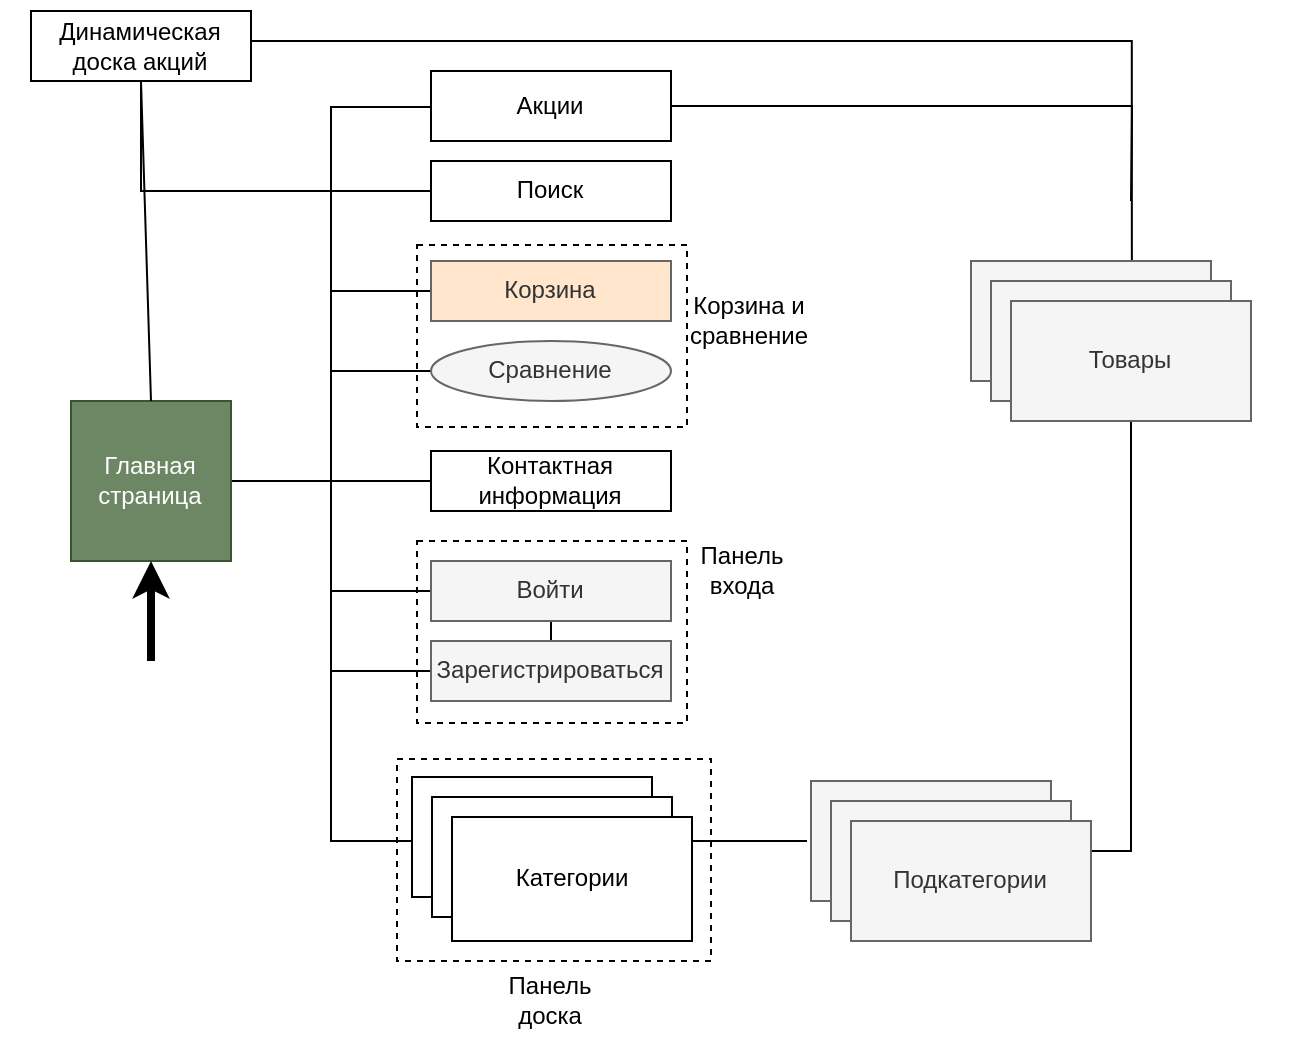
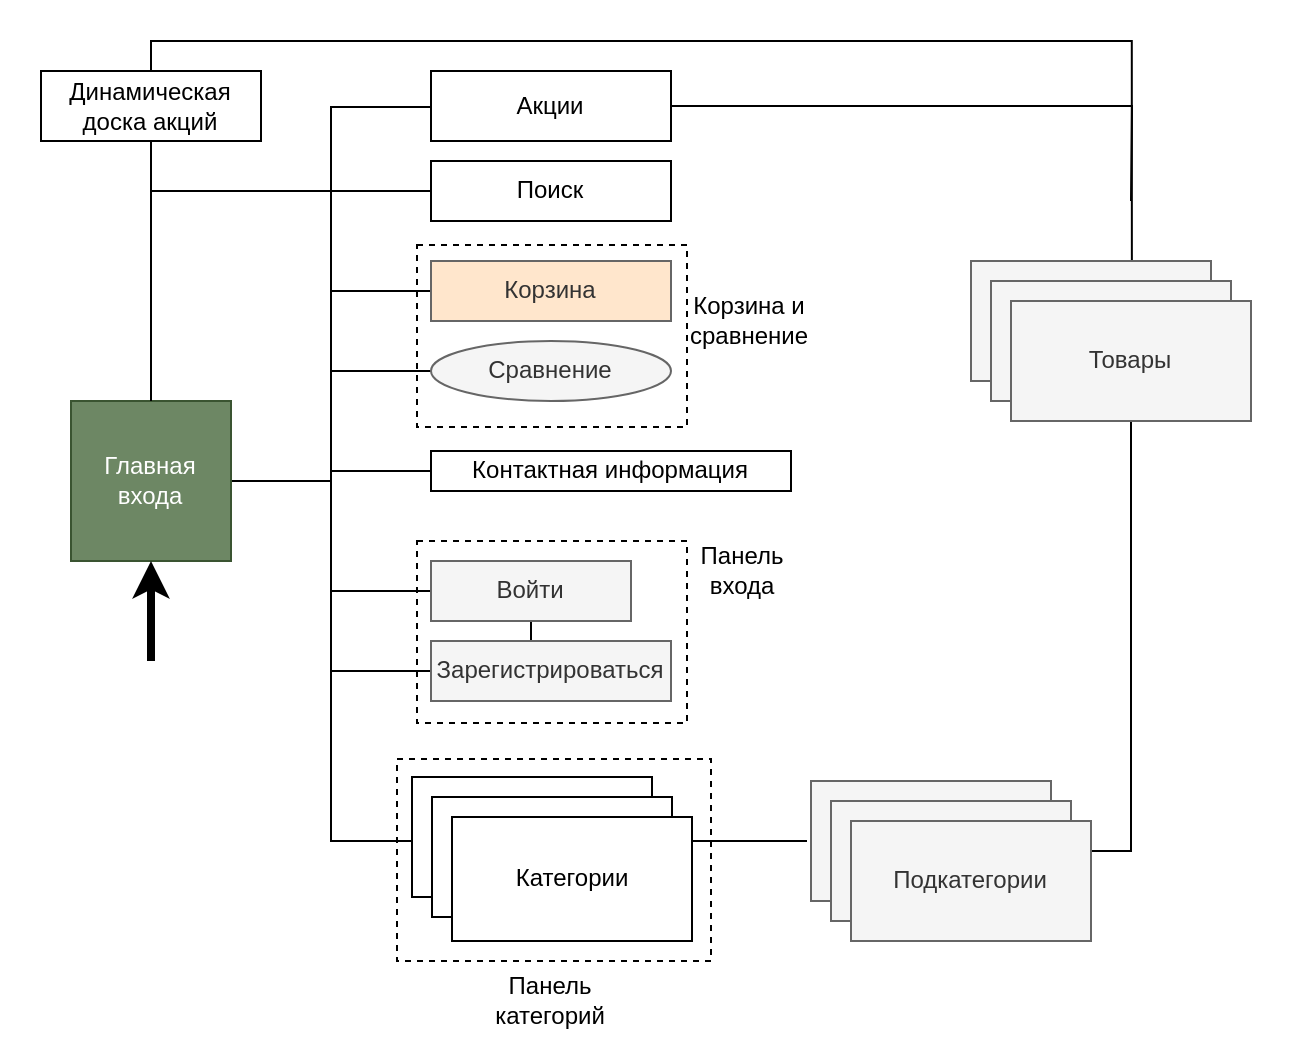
  <mxCell id="0" />
  <mxCell id="1" parent="0" />
  <mxCell id="2" value="" style="rounded=0;whiteSpace=wrap;html=1;dashed=1;" vertex="1" parent="1"><mxGeometry x="198" y="379" width="157" height="101" as="geometry" /></mxCell>
  <mxCell id="3" value="" style="rounded=0;whiteSpace=wrap;html=1;dashed=1;" vertex="1" parent="1"><mxGeometry x="208" y="122" width="135" height="91" as="geometry" /></mxCell>
  <mxCell id="4" value="" style="rounded=0;whiteSpace=wrap;html=1;dashed=1;" vertex="1" parent="1"><mxGeometry x="208" y="270" width="135" height="91" as="geometry" /></mxCell>
  <mxCell id="5" style="edgeStyle=orthogonalEdgeStyle;rounded=0;orthogonalLoop=1;jettySize=auto;html=1;entryX=0;entryY=0.75;entryDx=0;entryDy=0;endArrow=none;endFill=0;" edge="1" parent="1" source="13" target="17"><mxGeometry relative="1" as="geometry"><Array as="points"><mxPoint x="165" y="240" /><mxPoint x="165" y="53" /><mxPoint x="215" y="53" /></Array></mxGeometry></mxCell>
  <mxCell id="6" style="edgeStyle=orthogonalEdgeStyle;rounded=0;orthogonalLoop=1;jettySize=auto;html=1;entryX=0;entryY=0.5;entryDx=0;entryDy=0;endArrow=none;endFill=0;" edge="1" parent="1" source="13" target="15"><mxGeometry relative="1" as="geometry" /></mxCell>
  <mxCell id="7" style="edgeStyle=orthogonalEdgeStyle;rounded=0;orthogonalLoop=1;jettySize=auto;html=1;entryX=0;entryY=0.5;entryDx=0;entryDy=0;endArrow=none;endFill=0;" edge="1" parent="1" source="13" target="18"><mxGeometry relative="1" as="geometry" /></mxCell>
  <mxCell id="8" style="edgeStyle=orthogonalEdgeStyle;rounded=0;orthogonalLoop=1;jettySize=auto;html=1;entryX=0;entryY=0.5;entryDx=0;entryDy=0;endArrow=none;endFill=0;" edge="1" parent="1" source="13" target="19"><mxGeometry relative="1" as="geometry" /></mxCell>
  <mxCell id="9" style="edgeStyle=orthogonalEdgeStyle;rounded=0;orthogonalLoop=1;jettySize=auto;html=1;entryX=0;entryY=0.5;entryDx=0;entryDy=0;endArrow=none;endFill=0;strokeWidth=1;" edge="1" parent="1" source="13" target="25"><mxGeometry relative="1" as="geometry" /></mxCell>
  <mxCell id="10" style="edgeStyle=orthogonalEdgeStyle;rounded=0;orthogonalLoop=1;jettySize=auto;html=1;entryX=0;entryY=0.5;entryDx=0;entryDy=0;endArrow=none;endFill=0;strokeWidth=1;" edge="1" parent="1" source="13" target="27"><mxGeometry relative="1" as="geometry" /></mxCell>
  <mxCell id="11" style="edgeStyle=orthogonalEdgeStyle;rounded=0;orthogonalLoop=1;jettySize=auto;html=1;endArrow=none;endFill=0;strokeWidth=1;" edge="1" parent="1" source="13" target="23"><mxGeometry relative="1" as="geometry" /></mxCell>
  <mxCell id="12" style="edgeStyle=orthogonalEdgeStyle;rounded=0;orthogonalLoop=1;jettySize=auto;html=1;entryX=0;entryY=0.5;entryDx=0;entryDy=0;endArrow=none;endFill=0;strokeWidth=1;" edge="1" parent="1" source="13" target="28"><mxGeometry relative="1" as="geometry"><mxPoint x="345" y="490" as="targetPoint" /><Array as="points"><mxPoint x="165" y="240" /><mxPoint x="165" y="420" /><mxPoint x="206" y="420" /></Array></mxGeometry></mxCell>
- <mxCell id="13" value="Главная страница" style="whiteSpace=wrap;html=1;aspect=fixed;fillColor=#6d8764;strokeColor=#3A5431;fontColor=#ffffff;" vertex="1" parent="1"><mxGeometry x="35" y="200" width="80" height="80" as="geometry" /></mxCell>
+ <mxCell id="13" value="Главная входа" style="whiteSpace=wrap;html=1;aspect=fixed;fillColor=#6d8764;strokeColor=#3A5431;fontColor=#ffffff;" vertex="1" parent="1"><mxGeometry x="35" y="200" width="80" height="80" as="geometry" /></mxCell>
  <mxCell id="14" style="edgeStyle=orthogonalEdgeStyle;rounded=0;orthogonalLoop=1;jettySize=auto;html=1;endArrow=none;endFill=0;strokeWidth=1;" edge="1" parent="1" source="15" target="21"><mxGeometry relative="1" as="geometry" /></mxCell>
  <mxCell id="15" value="Поиск" style="rounded=0;whiteSpace=wrap;html=1;" vertex="1" parent="1"><mxGeometry x="215" y="80" width="120" height="30" as="geometry" /></mxCell>
  <mxCell id="16" style="edgeStyle=orthogonalEdgeStyle;rounded=0;orthogonalLoop=1;jettySize=auto;html=1;endArrow=none;endFill=0;strokeWidth=1;" edge="1" parent="1" source="17"><mxGeometry relative="1" as="geometry"><mxPoint x="565" y="100" as="targetPoint" /></mxGeometry></mxCell>
  <mxCell id="17" value="Акции" style="rounded=0;whiteSpace=wrap;html=1;" vertex="1" parent="1"><mxGeometry x="215" y="35" width="120" height="35" as="geometry" /></mxCell>
  <mxCell id="18" value="Корзина" style="rounded=0;whiteSpace=wrap;html=1;fillColor=#ffe6cc;strokeColor=#666666;fontColor=#333333;" vertex="1" parent="1"><mxGeometry x="215" y="130" width="120" height="30" as="geometry" /></mxCell>
  <mxCell id="19" value="Сравнение" style="ellipse;whiteSpace=wrap;html=1;fillColor=#f5f5f5;strokeColor=#666666;fontColor=#333333;" vertex="1" parent="1"><mxGeometry x="215" y="170" width="120" height="30" as="geometry" /></mxCell>
  <mxCell id="20" style="edgeStyle=orthogonalEdgeStyle;rounded=0;orthogonalLoop=1;jettySize=auto;html=1;entryX=0.587;entryY=-0.043;entryDx=0;entryDy=0;entryPerimeter=0;endArrow=none;endFill=0;strokeWidth=1;" edge="1" parent="1" source="21" target="37"><mxGeometry relative="1" as="geometry"><Array as="points"><mxPoint x="75" y="20" /><mxPoint x="565" y="20" /></Array></mxGeometry></mxCell>
- <mxCell id="21" value="Динамическая доска акций" style="rounded=0;whiteSpace=wrap;html=1;" vertex="1" parent="1"><mxGeometry x="15" y="5" width="110" height="35" as="geometry" /></mxCell>
+ <mxCell id="21" value="Динамическая доска акций" style="rounded=0;whiteSpace=wrap;html=1;" vertex="1" parent="1"><mxGeometry x="20" y="35" width="110" height="35" as="geometry" /></mxCell>
  <mxCell id="22" value="" style="endArrow=none;html=1;entryX=0.5;entryY=1;entryDx=0;entryDy=0;exitX=0.5;exitY=0;exitDx=0;exitDy=0;" edge="1" parent="1" source="13" target="21"><mxGeometry width="50" height="50" relative="1" as="geometry"><mxPoint x="25" y="350" as="sourcePoint" /><mxPoint x="75" y="300" as="targetPoint" /></mxGeometry></mxCell>
- <mxCell id="23" value="Контактная информация" style="rounded=0;whiteSpace=wrap;html=1;" vertex="1" parent="1"><mxGeometry x="215" y="225" width="120" height="30" as="geometry" /></mxCell>
+ <mxCell id="23" value="Контактная информация" style="rounded=0;whiteSpace=wrap;html=1;" vertex="1" parent="1"><mxGeometry x="215" y="225" width="180" height="20" as="geometry" /></mxCell>
  <mxCell id="24" style="edgeStyle=orthogonalEdgeStyle;rounded=0;orthogonalLoop=1;jettySize=auto;html=1;endArrow=none;endFill=0;strokeWidth=1;" edge="1" parent="1" source="25" target="27"><mxGeometry relative="1" as="geometry" /></mxCell>
- <mxCell id="25" value="Войти" style="rounded=0;whiteSpace=wrap;html=1;fillColor=#f5f5f5;strokeColor=#666666;fontColor=#333333;" vertex="1" parent="1"><mxGeometry x="215" y="280" width="120" height="30" as="geometry" /></mxCell>
+ <mxCell id="25" value="Войти" style="rounded=0;whiteSpace=wrap;html=1;fillColor=#f5f5f5;strokeColor=#666666;fontColor=#333333;" vertex="1" parent="1"><mxGeometry x="215" y="280" width="100" height="30" as="geometry" /></mxCell>
  <mxCell id="26" value="" style="endArrow=classic;html=1;entryX=0.5;entryY=1;entryDx=0;entryDy=0;strokeWidth=4;" edge="1" parent="1" target="13"><mxGeometry width="50" height="50" relative="1" as="geometry"><mxPoint x="75" y="330" as="sourcePoint" /><mxPoint x="75" y="320" as="targetPoint" /></mxGeometry></mxCell>
  <mxCell id="27" value="Зарегистрироваться" style="rounded=0;whiteSpace=wrap;html=1;fillColor=#f5f5f5;strokeColor=#666666;fontColor=#333333;" vertex="1" parent="1"><mxGeometry x="215" y="320" width="120" height="30" as="geometry" /></mxCell>
  <mxCell id="28" value="Товар" style="rounded=0;whiteSpace=wrap;html=1;" vertex="1" parent="1"><mxGeometry x="205.5" y="388" width="120" height="60" as="geometry" /></mxCell>
  <mxCell id="29" style="edgeStyle=orthogonalEdgeStyle;rounded=0;orthogonalLoop=1;jettySize=auto;html=1;endArrow=none;endFill=0;strokeWidth=1;" edge="1" parent="1" source="30"><mxGeometry relative="1" as="geometry"><mxPoint x="395" y="420" as="targetPoint" /><Array as="points"><mxPoint x="403" y="420" /></Array></mxGeometry></mxCell>
  <mxCell id="30" value="Товар" style="rounded=0;whiteSpace=wrap;html=1;" vertex="1" parent="1"><mxGeometry x="215.5" y="398" width="120" height="60" as="geometry" /></mxCell>
  <mxCell id="31" value="Категории" style="rounded=0;whiteSpace=wrap;html=1;" vertex="1" parent="1"><mxGeometry x="225.5" y="408" width="120" height="62" as="geometry" /></mxCell>
  <mxCell id="32" value="Товар" style="rounded=0;whiteSpace=wrap;html=1;fillColor=#f5f5f5;strokeColor=#666666;fontColor=#333333;" vertex="1" parent="1"><mxGeometry x="405" y="390" width="120" height="60" as="geometry" /></mxCell>
  <mxCell id="33" value="Товар" style="rounded=0;whiteSpace=wrap;html=1;fillColor=#f5f5f5;strokeColor=#666666;fontColor=#333333;" vertex="1" parent="1"><mxGeometry x="415" y="400" width="120" height="60" as="geometry" /></mxCell>
  <mxCell id="34" style="edgeStyle=orthogonalEdgeStyle;rounded=0;orthogonalLoop=1;jettySize=auto;html=1;entryX=0.5;entryY=1;entryDx=0;entryDy=0;endArrow=none;endFill=0;strokeWidth=1;exitX=1;exitY=0.25;exitDx=0;exitDy=0;" edge="1" parent="1" source="35" target="38"><mxGeometry relative="1" as="geometry" /></mxCell>
  <mxCell id="35" value="Подкатегории" style="rounded=0;whiteSpace=wrap;html=1;fillColor=#f5f5f5;strokeColor=#666666;fontColor=#333333;" vertex="1" parent="1"><mxGeometry x="425" y="410" width="120" height="60" as="geometry" /></mxCell>
  <mxCell id="36" value="Товар" style="rounded=0;whiteSpace=wrap;html=1;fillColor=#f5f5f5;strokeColor=#666666;fontColor=#333333;" vertex="1" parent="1"><mxGeometry x="485" y="130" width="120" height="60" as="geometry" /></mxCell>
  <mxCell id="37" value="Товар" style="rounded=0;whiteSpace=wrap;html=1;fillColor=#f5f5f5;strokeColor=#666666;fontColor=#333333;" vertex="1" parent="1"><mxGeometry x="495" y="140" width="120" height="60" as="geometry" /></mxCell>
  <mxCell id="38" value="Товары" style="rounded=0;whiteSpace=wrap;html=1;fillColor=#f5f5f5;strokeColor=#666666;fontColor=#333333;" vertex="1" parent="1"><mxGeometry x="505" y="150" width="120" height="60" as="geometry" /></mxCell>
  <mxCell id="39" value="Панель входа" style="text;html=1;strokeColor=none;fillColor=none;align=center;verticalAlign=middle;whiteSpace=wrap;rounded=0;" vertex="1" parent="1"><mxGeometry x="351" y="275" width="40" height="20" as="geometry" /></mxCell>
  <mxCell id="40" value="Корзина и сравнение" style="text;html=1;strokeColor=none;fillColor=none;align=center;verticalAlign=middle;whiteSpace=wrap;rounded=0;" vertex="1" parent="1"><mxGeometry x="351" y="150" width="47" height="20" as="geometry" /></mxCell>
- <mxCell id="41" value="Панель доска" style="text;html=1;strokeColor=none;fillColor=none;align=center;verticalAlign=middle;whiteSpace=wrap;rounded=0;" vertex="1" parent="1"><mxGeometry x="255" y="490" width="40" height="20" as="geometry" /></mxCell>
+ <mxCell id="41" value="Панель категорий" style="text;html=1;strokeColor=none;fillColor=none;align=center;verticalAlign=middle;whiteSpace=wrap;rounded=0;" vertex="1" parent="1"><mxGeometry x="255" y="490" width="40" height="20" as="geometry" /></mxCell>
